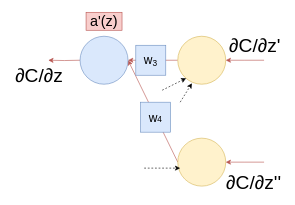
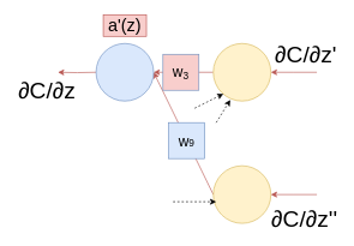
  <mxCell id="0" />
  <mxCell id="1" parent="0" />
  <mxCell id="2" style="edgeStyle=orthogonalEdgeStyle;rounded=0;orthogonalLoop=1;jettySize=auto;html=1;entryX=0;entryY=0.5;entryDx=0;entryDy=0;startArrow=classic;startFill=1;endArrow=none;endFill=0;fillColor=#f8cecc;strokeColor=#b85450;" parent="1" target="5" edge="1"><mxGeometry relative="1" as="geometry"><mxPoint x="80" y="100" as="sourcePoint" /></mxGeometry></mxCell>
  <mxCell id="3" style="edgeStyle=orthogonalEdgeStyle;rounded=0;orthogonalLoop=1;jettySize=auto;html=1;exitX=1;exitY=0.5;exitDx=0;exitDy=0;entryX=0;entryY=0.5;entryDx=0;entryDy=0;startArrow=classic;startFill=1;endArrow=none;endFill=0;fillColor=#f8cecc;strokeColor=#b85450;" parent="1" source="5" target="7" edge="1"><mxGeometry relative="1" as="geometry" /></mxCell>
  <mxCell id="4" style="rounded=0;orthogonalLoop=1;jettySize=auto;html=1;exitX=1;exitY=0.5;exitDx=0;exitDy=0;entryX=0;entryY=0.5;entryDx=0;entryDy=0;fillColor=#f8cecc;strokeColor=#b85450;startArrow=classic;startFill=1;endArrow=none;endFill=0;" parent="1" source="5" target="10" edge="1"><mxGeometry relative="1" as="geometry" /></mxCell>
  <mxCell id="5" value="" style="ellipse;whiteSpace=wrap;html=1;aspect=fixed;fillColor=#dae8fc;strokeColor=#6c8ebf;" parent="1" vertex="1"><mxGeometry x="133" y="60" width="80" height="80" as="geometry" /></mxCell>
  <mxCell id="6" style="edgeStyle=orthogonalEdgeStyle;rounded=0;orthogonalLoop=1;jettySize=auto;html=1;exitX=1;exitY=0.5;exitDx=0;exitDy=0;entryX=0;entryY=0.5;entryDx=0;entryDy=0;startArrow=classic;startFill=1;endArrow=none;endFill=0;fillColor=#f8cecc;strokeColor=#b85450;" parent="1" source="7" edge="1"><mxGeometry relative="1" as="geometry"><mxPoint x="440" y="100" as="targetPoint" /></mxGeometry></mxCell>
  <mxCell id="7" value="" style="ellipse;whiteSpace=wrap;html=1;aspect=fixed;fillColor=#fff2cc;strokeColor=#d6b656;" parent="1" vertex="1"><mxGeometry x="296" y="60" width="80" height="80" as="geometry" /></mxCell>
- <mxCell id="8" value="&lt;font style=&quot;&quot;&gt;&lt;sub style=&quot;&quot;&gt;&lt;span style=&quot;font-size: 20px;&quot;&gt;w&lt;/span&gt;&lt;span style=&quot;font-size: 16.667px;&quot;&gt;&lt;sub&gt;3&lt;/sub&gt;&lt;/span&gt;&lt;/sub&gt;&lt;/font&gt;" style="whiteSpace=wrap;html=1;aspect=fixed;fillColor=#dae8fc;strokeColor=#6c8ebf;" parent="1" vertex="1"><mxGeometry x="226" y="75" width="50" height="50" as="geometry" /></mxCell>
+ <mxCell id="8" value="&lt;font style=&quot;&quot;&gt;&lt;sub style=&quot;&quot;&gt;&lt;span style=&quot;font-size: 20px;&quot;&gt;w&lt;/span&gt;&lt;span style=&quot;font-size: 16.667px;&quot;&gt;&lt;sub&gt;3&lt;/sub&gt;&lt;/span&gt;&lt;/sub&gt;&lt;/font&gt;" style="whiteSpace=wrap;html=1;aspect=fixed;fillColor=#f8cecc;strokeColor=#6c8ebf;" parent="1" vertex="1"><mxGeometry x="226" y="75" width="50" height="50" as="geometry" /></mxCell>
  <mxCell id="9" style="edgeStyle=orthogonalEdgeStyle;rounded=0;orthogonalLoop=1;jettySize=auto;html=1;exitX=1;exitY=0.5;exitDx=0;exitDy=0;entryX=0;entryY=0.5;entryDx=0;entryDy=0;startArrow=classic;startFill=1;endArrow=none;endFill=0;fillColor=#f8cecc;strokeColor=#b85450;" parent="1" source="10" edge="1"><mxGeometry relative="1" as="geometry"><mxPoint x="440" y="270" as="targetPoint" /></mxGeometry></mxCell>
  <mxCell id="10" value="" style="ellipse;whiteSpace=wrap;html=1;aspect=fixed;fillColor=#fff2cc;strokeColor=#d6b656;" parent="1" vertex="1"><mxGeometry x="296" y="230" width="80" height="80" as="geometry" /></mxCell>
  <mxCell id="11" value="" style="endArrow=classic;html=1;rounded=0;dashed=1;" parent="1" edge="1"><mxGeometry width="50" height="50" relative="1" as="geometry"><mxPoint x="270" y="150" as="sourcePoint" /><mxPoint x="310" y="130" as="targetPoint" /></mxGeometry></mxCell>
  <mxCell id="12" value="" style="endArrow=classic;html=1;rounded=0;dashed=1;entryX=0.295;entryY=0.98;entryDx=0;entryDy=0;entryPerimeter=0;" parent="1" target="7" edge="1"><mxGeometry width="50" height="50" relative="1" as="geometry"><mxPoint x="300" y="170" as="sourcePoint" /><mxPoint x="320" y="140" as="targetPoint" /></mxGeometry></mxCell>
- <mxCell id="13" value="&lt;font style=&quot;&quot;&gt;&lt;sub style=&quot;&quot;&gt;&lt;span style=&quot;font-size: 20px;&quot;&gt;w&lt;/span&gt;&lt;span style=&quot;font-size: 13.889px;&quot;&gt;4&lt;/span&gt;&lt;/sub&gt;&lt;/font&gt;" style="whiteSpace=wrap;html=1;aspect=fixed;fillColor=#dae8fc;strokeColor=#6c8ebf;" parent="1" vertex="1"><mxGeometry x="234" y="170" width="50" height="50" as="geometry" /></mxCell>
+ <mxCell id="13" value="&lt;font style=&quot;&quot;&gt;&lt;sub style=&quot;&quot;&gt;&lt;span style=&quot;font-size: 20px;&quot;&gt;w&lt;/span&gt;&lt;span style=&quot;font-size: 13.889px;&quot;&gt;9&lt;/span&gt;&lt;/sub&gt;&lt;/font&gt;" style="whiteSpace=wrap;html=1;aspect=fixed;fillColor=#dae8fc;strokeColor=#6c8ebf;" parent="1" vertex="1"><mxGeometry x="234" y="170" width="50" height="50" as="geometry" /></mxCell>
  <mxCell id="14" value="" style="endArrow=classic;html=1;rounded=0;dashed=1;" parent="1" edge="1"><mxGeometry width="50" height="50" relative="1" as="geometry"><mxPoint x="240" y="280" as="sourcePoint" /><mxPoint x="300" y="280" as="targetPoint" /></mxGeometry></mxCell>
  <mxCell id="15" value="&lt;span style=&quot;font-family: &amp;quot;Google Sans&amp;quot;, Arial, sans-serif; font-size: 32px; text-align: left;&quot;&gt;∂C/&lt;/span&gt;&lt;span style=&quot;font-family: &amp;quot;Google Sans&amp;quot;, Arial, sans-serif; font-size: 32px; text-align: left;&quot;&gt;∂z'&lt;/span&gt;" style="text;html=1;align=center;verticalAlign=middle;whiteSpace=wrap;rounded=0;" parent="1" vertex="1"><mxGeometry x="380" y="60" width="90" height="30" as="geometry" /></mxCell>
  <mxCell id="16" value="&lt;span style=&quot;font-family: &amp;quot;Google Sans&amp;quot;, Arial, sans-serif; font-size: 32px; text-align: left;&quot;&gt;∂C/&lt;/span&gt;&lt;span style=&quot;font-family: &amp;quot;Google Sans&amp;quot;, Arial, sans-serif; font-size: 32px; text-align: left;&quot;&gt;∂z''&lt;/span&gt;" style="text;html=1;align=center;verticalAlign=middle;whiteSpace=wrap;rounded=0;" parent="1" vertex="1"><mxGeometry x="376" y="290" width="94" height="30" as="geometry" /></mxCell>
  <mxCell id="17" value="&lt;span style=&quot;font-family: &amp;quot;Google Sans&amp;quot;, Arial, sans-serif; font-size: 32px; text-align: left;&quot;&gt;∂C/&lt;/span&gt;&lt;span style=&quot;font-family: &amp;quot;Google Sans&amp;quot;, Arial, sans-serif; font-size: 32px; text-align: left;&quot;&gt;∂z&lt;/span&gt;" style="text;html=1;align=center;verticalAlign=middle;whiteSpace=wrap;rounded=0;" parent="1" vertex="1"><mxGeometry x="20" y="110" width="90" height="30" as="geometry" /></mxCell>
  <mxCell id="18" value="&lt;font style=&quot;font-size: 24px;&quot;&gt;a'(z)&lt;/font&gt;" style="text;html=1;align=center;verticalAlign=middle;whiteSpace=wrap;rounded=0;fillColor=#f8cecc;strokeColor=#b85450;" parent="1" vertex="1"><mxGeometry x="143" y="20" width="60" height="30" as="geometry" /></mxCell>
